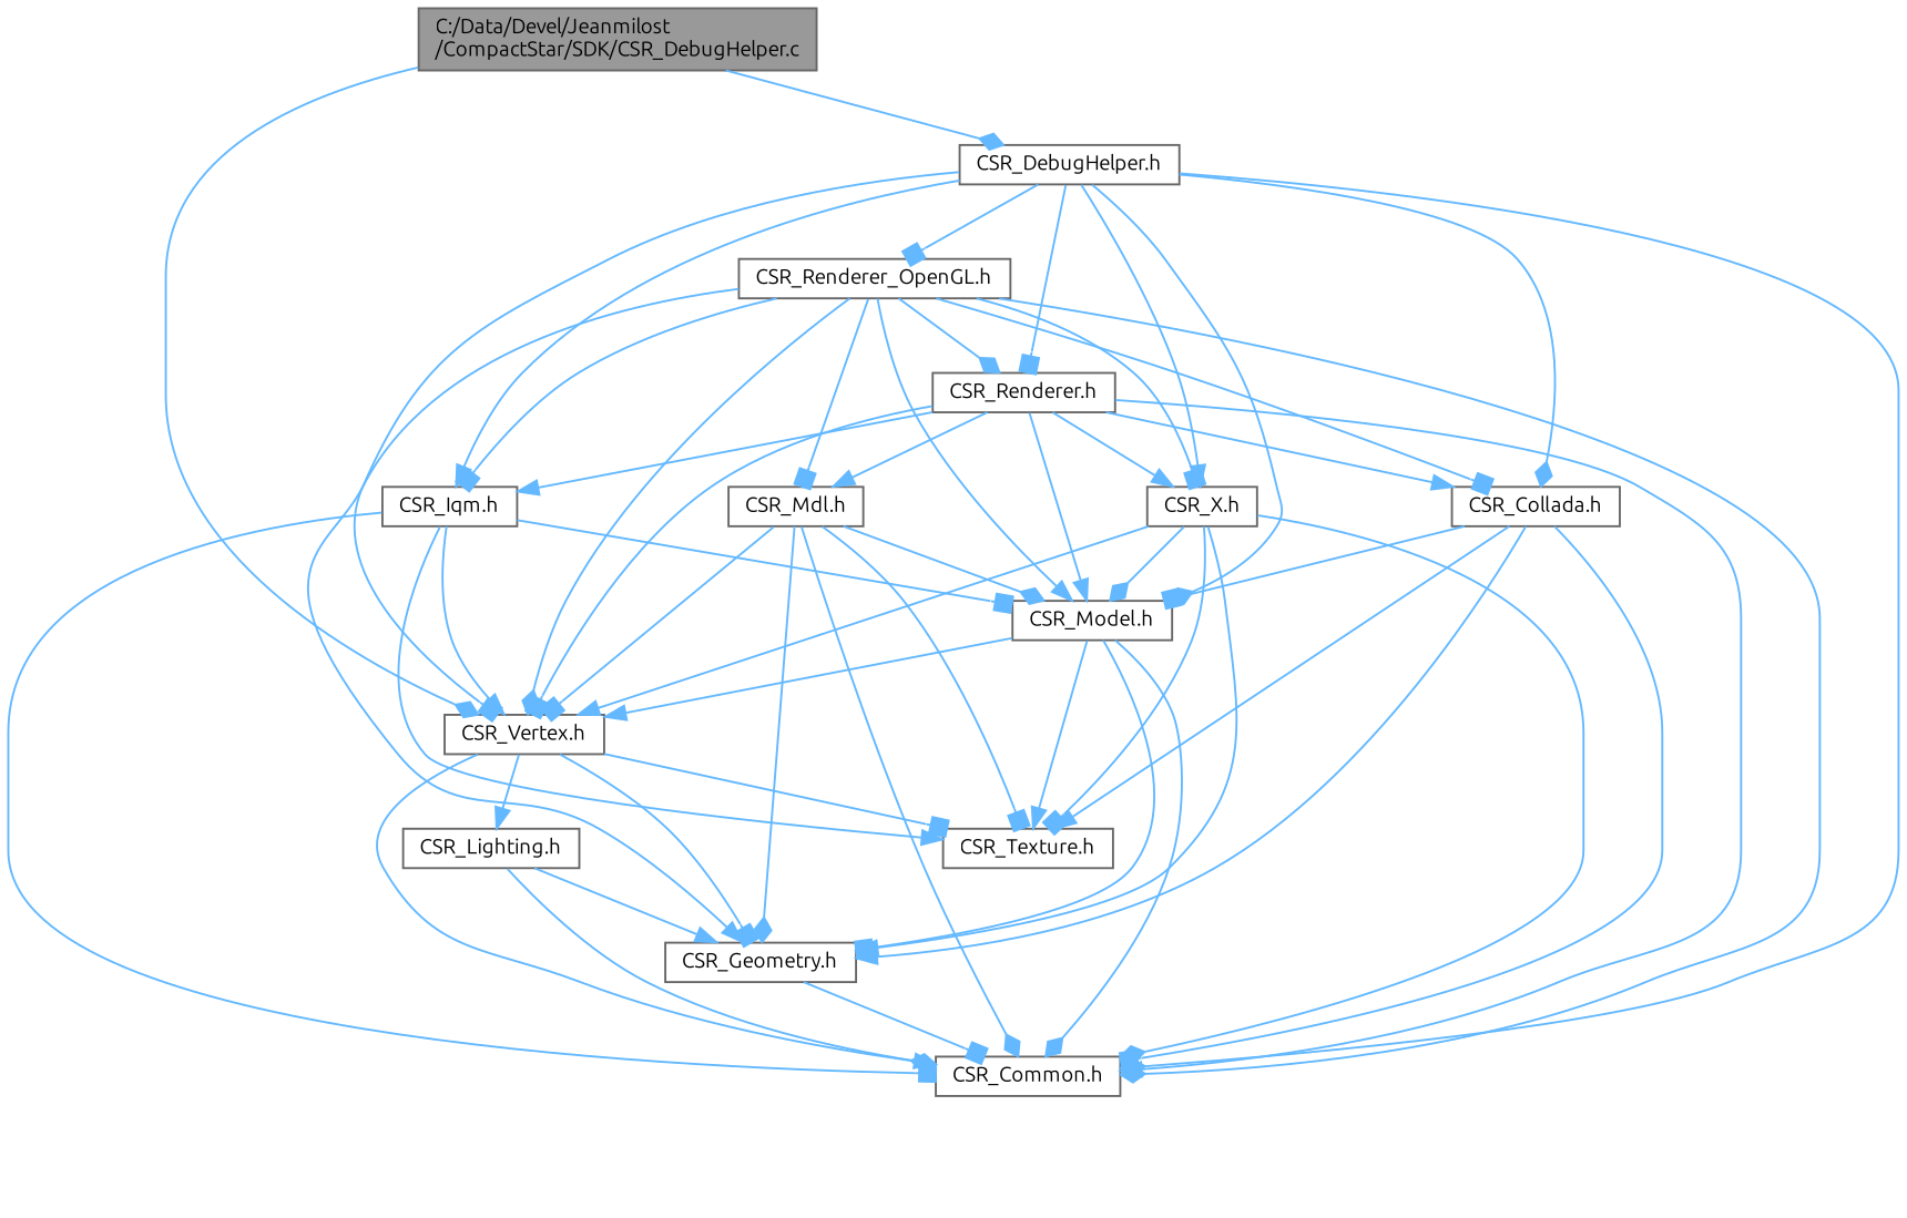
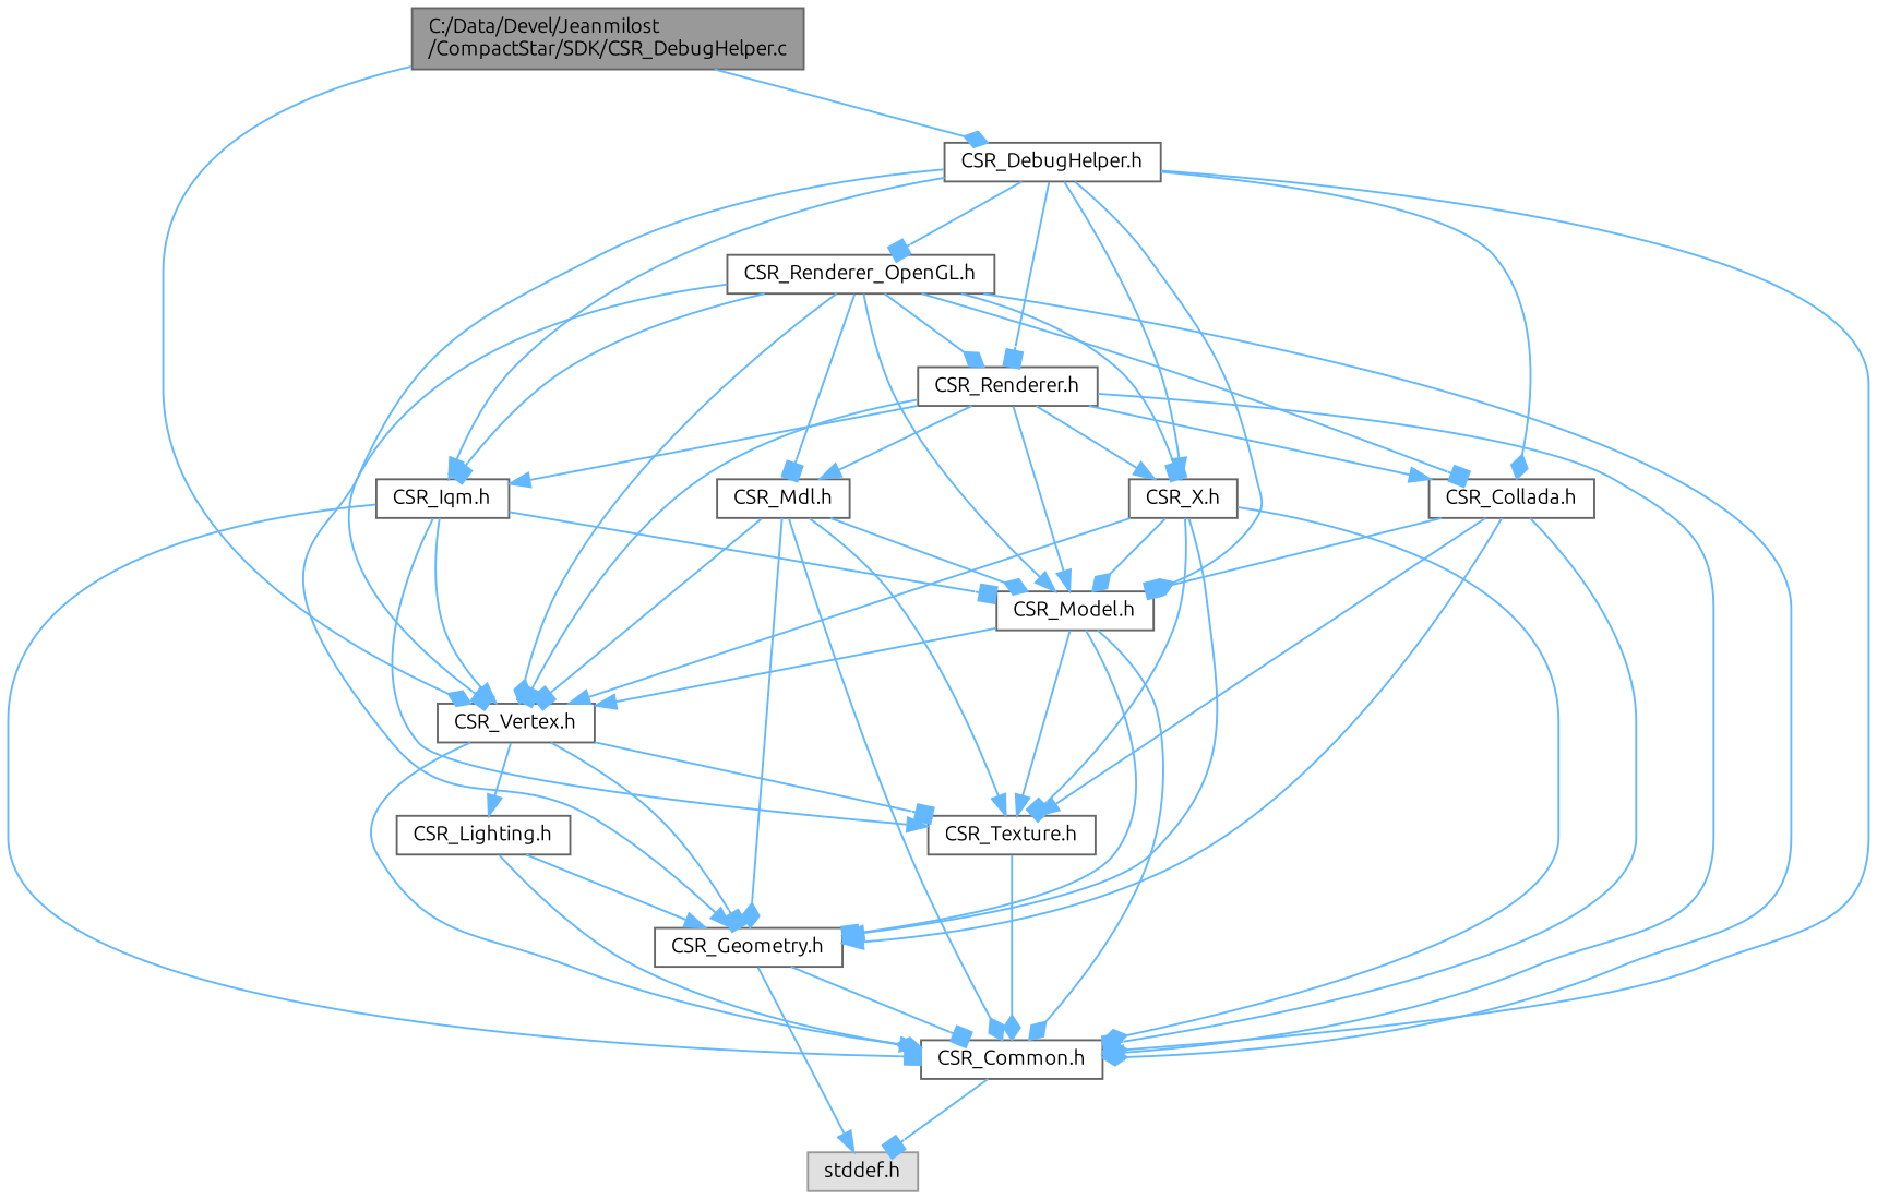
  digraph {
    fontname=Ubuntu
    node [color=grey40 fillcolor=white fontname=Ubuntu fontsize=10 shape=box style=filled]
    edge [arrowhead=normal color=steelblue1 fontname=Ubuntu fontsize=10 labelfontname=Helvetica labelfontsize=10 style=solid]
    n1 [color=gray40 fillcolor=grey60 fontcolor=black height=0.2 label="C:/Data/Devel/Jeanmilost\l/CompactStar/SDK/CSR_DebugHelper.c" width=0.4]
    n2 [height=0.2 label="CSR_DebugHelper.h" width=0.4]
    n3 [height=0.2 label="CSR_Vertex.h" width=0.4]
    n4 [height=0.2 label="CSR_Common.h" width=0.4]
    n5 [height=0.2 label="CSR_Model.h" width=0.4]
    n6 [height=0.2 label="CSR_X.h" width=0.4]
    n7 [height=0.2 label="CSR_Collada.h" width=0.4]
    n8 [height=0.2 label="CSR_Iqm.h" width=0.4]
    n9 [height=0.2 label="CSR_Renderer.h" width=0.4]
    n10 [height=0.2 label="CSR_Renderer_OpenGL.h" width=0.4]
+   n11 [color=grey60 fillcolor="#E0E0E0" height=0.2 label="stddef.h" width=0.4]
    n12 [height=0.2 label="CSR_Geometry.h" width=0.4]
    n13 [height=0.2 label="CSR_Texture.h" width=0.4]
    n14 [height=0.2 label="CSR_Lighting.h" width=0.4]
    n15 [height=0.2 label="CSR_Mdl.h" width=0.4]
    n1 -> n2 [arrowhead=diamond]
    n1 -> n3 [arrowhead=diamond]
    n2 -> n3 [arrowhead=box]
    n2 -> n4 [arrowhead=diamond]
    n2 -> n5 [arrowhead=diamond]
    n2 -> n6
    n2 -> n7 [arrowhead=diamond]
    n2 -> n8
    n2 -> n9 [arrowhead=box]
    n2 -> n10 [arrowhead=box]
    n3 -> n4 [arrowhead=diamond]
    n3 -> n12 [arrowhead=box]
    n3 -> n13 [arrowhead=box]
    n3 -> n14
+   n4 -> n11 [arrowhead=box]
    n5 -> n3
    n5 -> n4 [arrowhead=diamond]
    n5 -> n12 [arrowhead=box]
    n5 -> n13
    n6 -> n3
    n6 -> n4 [arrowhead=diamond]
    n6 -> n5 [arrowhead=diamond]
    n6 -> n12
    n6 -> n13 [arrowhead=box]
    n7 -> n4 [arrowhead=box]
    n7 -> n5 [arrowhead=box]
    n7 -> n12
    n7 -> n13
    n8 -> n3
    n8 -> n4 [arrowhead=box]
    n8 -> n5 [arrowhead=box]
    n8 -> n13
    n9 -> n3 [arrowhead=box]
    n9 -> n4
    n9 -> n5
    n9 -> n6
    n9 -> n7
    n9 -> n8
    n9 -> n15
    n10 -> n3 [arrowhead=diamond]
    n10 -> n4 [arrowhead=diamond]
    n10 -> n5
    n10 -> n6 [arrowhead=box]
    n10 -> n7 [arrowhead=box]
    n10 -> n8 [arrowhead=box]
    n10 -> n9 [arrowhead=diamond]
    n10 -> n12
    n10 -> n15 [arrowhead=box]
    n12 -> n4 [arrowhead=box]
+   n12 -> n11
+   n13 -> n4 [arrowhead=diamond]
    n14 -> n4
    n14 -> n12
    n15 -> n3 [arrowhead=box]
    n15 -> n4 [arrowhead=diamond]
    n15 -> n5 [arrowhead=diamond]
    n15 -> n12 [arrowhead=diamond]
-   n15 -> n13 [arrowhead=box]
+   n15 -> n13
  }
